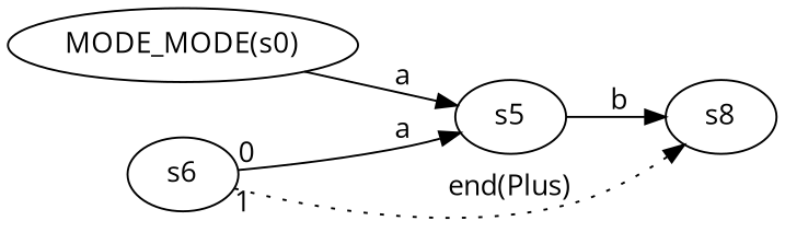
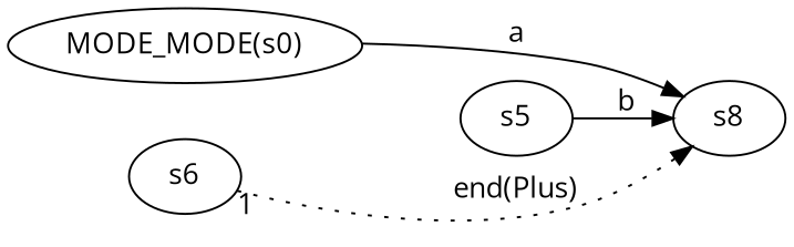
  digraph {
    fontname="Open Sans"
    rankdir=LR
    node [fontname="Open Sans"]
    edge [fontname="Open Sans"]
    n1 [label="MODE_MODE(s0)"]
    s5
    s8
    s6
-   n1 -> s5 [label=a]
+   n1 -> s8 [label=a]
    s5 -> s8 [label=b]
-   s6 -> s5 [label=a taillabel=0]
    s6 -> s8 [label="end(Plus)" style=dotted taillabel=1]
  }
